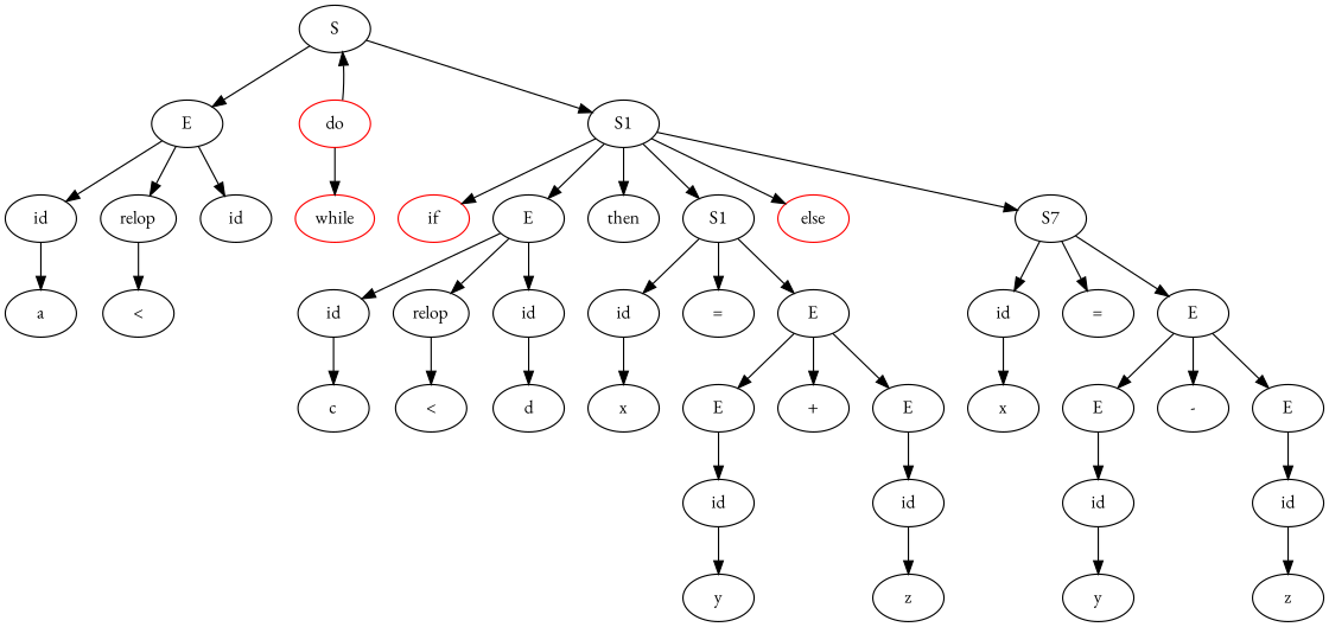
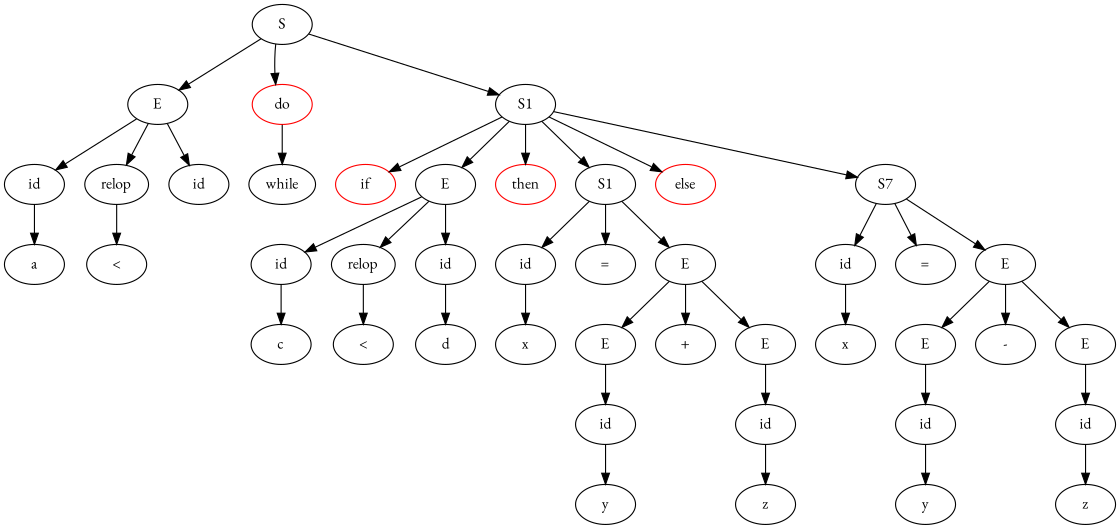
  digraph {
    fontname="EB Garamond"
    node [fontname="EB Garamond" ordering=out]
    edge [fontname="EB Garamond"]
    n1 [label=S]
    n2 [label=E]
    n3 [color=red label=do]
    n4 [label=S1]
-   n5 [color=red label=while]
+   n5 [color=black label=while]
    n6 [label=id]
    n7 [label=relop]
    n8 [label=id]
    n9 [color=red label=if]
    n10 [label=E]
-   n11 [color=black label=then]
+   n11 [color=red label=then]
    n12 [label=S1]
    n13 [color=red label=else]
    n14 [label=S7]
    n15 [label=a]
    n16 [label="<"]
    n17 [label=id]
    n18 [label=relop]
    n19 [label=id]
    n20 [label=id]
    n21 [label="="]
    n22 [label=E]
    n23 [label=id]
    n24 [label="="]
    n25 [label=E]
    n26 [label=c]
    n27 [label="<"]
    n28 [label=d]
    n29 [label=x]
    n30 [label=E]
    n31 [label="+"]
    n32 [label=E]
    n33 [label=x]
    n34 [label=E]
    n35 [label="-"]
    n36 [label=E]
    n37 [label=id]
    n38 [label=id]
    n39 [label=y]
    n40 [label=z]
    n41 [label=id]
    n42 [label=id]
    n43 [label=y]
    n44 [label=z]
    n1 -> n2
-   n3 -> n1
+   n1 -> n3
    n1 -> n4
    n2 -> n6
    n2 -> n7
    n2 -> n8
    n3 -> n5
    n4 -> n9
    n4 -> n10
    n4 -> n11
    n4 -> n12
    n4 -> n13
    n4 -> n14
    n6 -> n15
    n7 -> n16
    n10 -> n17
    n10 -> n18
    n10 -> n19
    n12 -> n20
    n12 -> n21
    n12 -> n22
    n14 -> n23
    n14 -> n24
    n14 -> n25
    n17 -> n26
    n18 -> n27
    n19 -> n28
    n20 -> n29
    n22 -> n30
    n22 -> n31
    n22 -> n32
    n23 -> n33
    n25 -> n34
    n25 -> n35
    n25 -> n36
    n30 -> n37
    n32 -> n38
    n34 -> n41
    n36 -> n42
    n37 -> n39
    n38 -> n40
    n41 -> n43
    n42 -> n44
  }
